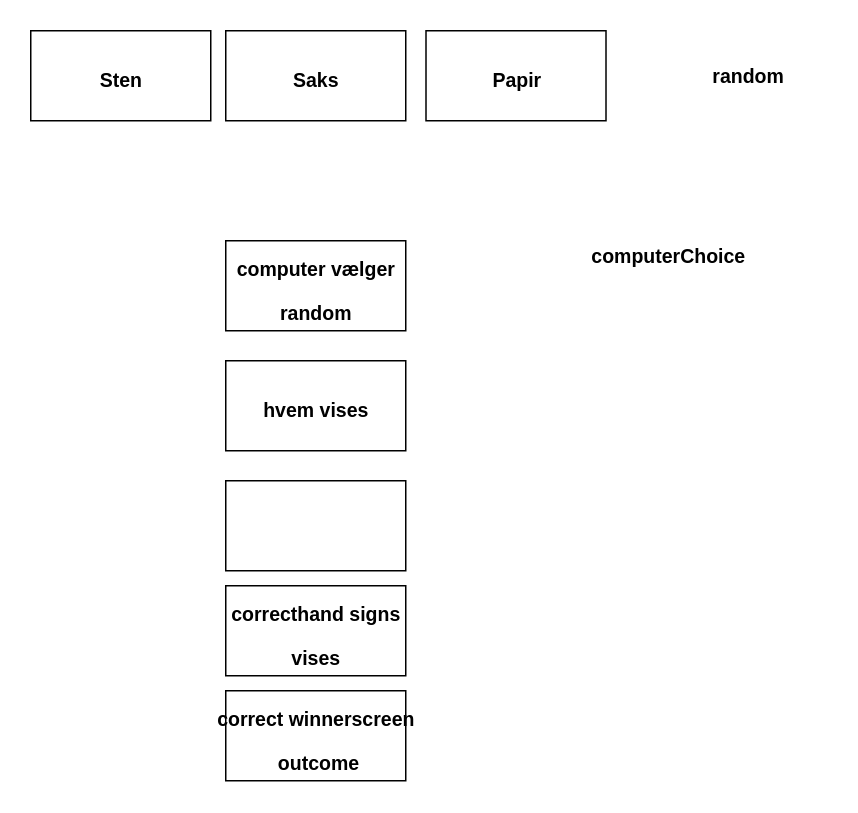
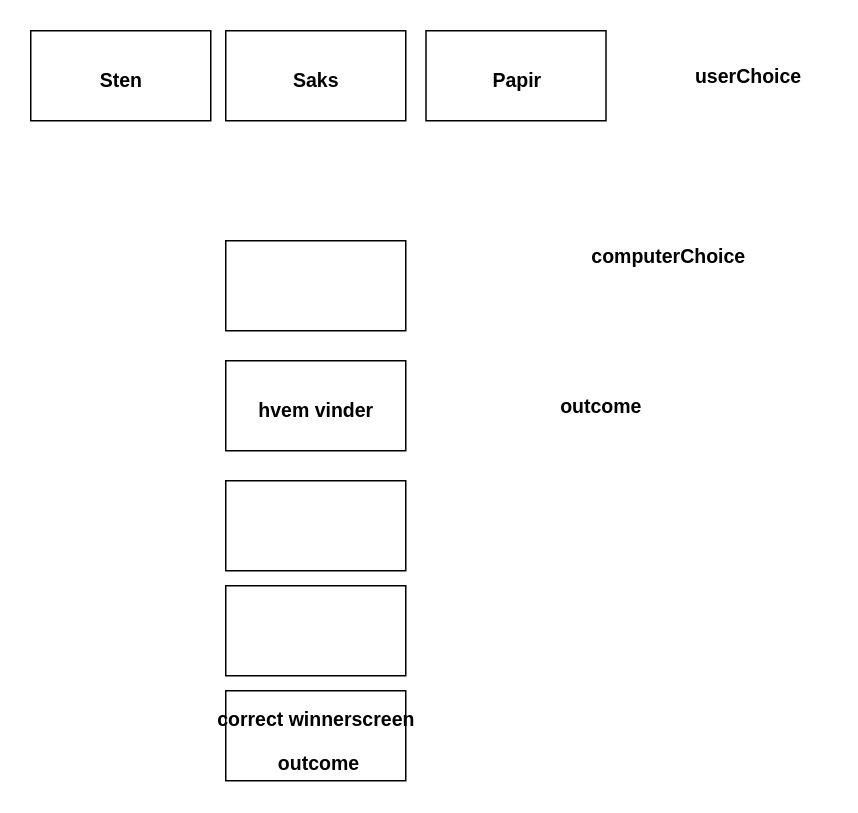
  <mxCell id="0" />
  <mxCell id="1" parent="0" />
  <mxCell id="2" value="" style="rounded=0;whiteSpace=wrap;html=1;" vertex="1" parent="1"><mxGeometry x="20" y="20" width="120" height="60" as="geometry" /></mxCell>
  <mxCell id="3" value="" style="rounded=0;whiteSpace=wrap;html=1;" vertex="1" parent="1"><mxGeometry x="150" y="20" width="120" height="60" as="geometry" /></mxCell>
  <mxCell id="4" value="" style="rounded=0;whiteSpace=wrap;html=1;" vertex="1" parent="1"><mxGeometry x="283.5" y="20" width="120" height="60" as="geometry" /></mxCell>
  <mxCell id="5" value="&lt;span style=&quot;font-size: 13px;&quot;&gt;Sten&lt;/span&gt;" style="text;strokeColor=none;fillColor=none;html=1;fontSize=24;fontStyle=1;verticalAlign=middle;align=center;" vertex="1" parent="1"><mxGeometry x="30" y="30" width="100" height="40" as="geometry" /></mxCell>
  <mxCell id="6" value="&lt;span style=&quot;font-size: 13px;&quot;&gt;Saks&lt;/span&gt;" style="text;strokeColor=none;fillColor=none;html=1;fontSize=24;fontStyle=1;verticalAlign=middle;align=center;" vertex="1" parent="1"><mxGeometry x="160" y="30" width="100" height="40" as="geometry" /></mxCell>
  <mxCell id="7" value="&lt;span style=&quot;font-size: 13px;&quot;&gt;Papir&lt;/span&gt;" style="text;strokeColor=none;fillColor=none;html=1;fontSize=24;fontStyle=1;verticalAlign=middle;align=center;" vertex="1" parent="1"><mxGeometry x="294" y="30" width="100" height="40" as="geometry" /></mxCell>
  <mxCell id="8" value="" style="rounded=0;whiteSpace=wrap;html=1;fontSize=13;" vertex="1" parent="1"><mxGeometry x="150" y="160" width="120" height="60" as="geometry" /></mxCell>
- <mxCell id="9" value="&lt;span style=&quot;font-size: 13px;&quot;&gt;computer vælger&lt;br&gt;random&lt;/span&gt;" style="text;strokeColor=none;fillColor=none;html=1;fontSize=24;fontStyle=1;verticalAlign=middle;align=center;" vertex="1" parent="1"><mxGeometry x="160" y="170" width="100" height="40" as="geometry" /></mxCell>
  <mxCell id="10" value="" style="rounded=0;whiteSpace=wrap;html=1;fontSize=13;" vertex="1" parent="1"><mxGeometry x="150" y="240" width="120" height="60" as="geometry" /></mxCell>
- <mxCell id="11" value="&lt;span style=&quot;font-size: 13px;&quot;&gt;hvem vises&lt;/span&gt;" style="text;strokeColor=none;fillColor=none;html=1;fontSize=24;fontStyle=1;verticalAlign=middle;align=center;" vertex="1" parent="1"><mxGeometry x="160" y="250" width="100" height="40" as="geometry" /></mxCell>
+ <mxCell id="11" value="&lt;span style=&quot;font-size: 13px;&quot;&gt;hvem vinder&lt;/span&gt;" style="text;strokeColor=none;fillColor=none;html=1;fontSize=24;fontStyle=1;verticalAlign=middle;align=center;" vertex="1" parent="1"><mxGeometry x="160" y="250" width="100" height="40" as="geometry" /></mxCell>
  <mxCell id="12" value="" style="rounded=0;whiteSpace=wrap;html=1;fontSize=13;" vertex="1" parent="1"><mxGeometry x="150" y="320" width="120" height="60" as="geometry" /></mxCell>
  <mxCell id="13" value="" style="rounded=0;whiteSpace=wrap;html=1;fontSize=13;" vertex="1" parent="1"><mxGeometry x="150" y="390" width="120" height="60" as="geometry" /></mxCell>
- <mxCell id="14" value="&lt;span style=&quot;font-size: 13px;&quot;&gt;correcthand signs &lt;br&gt;vises&lt;/span&gt;" style="text;strokeColor=none;fillColor=none;html=1;fontSize=24;fontStyle=1;verticalAlign=middle;align=center;" vertex="1" parent="1"><mxGeometry x="160" y="400" width="100" height="40" as="geometry" /></mxCell>
  <mxCell id="15" value="" style="rounded=0;whiteSpace=wrap;html=1;fontSize=13;" vertex="1" parent="1"><mxGeometry x="150" y="460" width="120" height="60" as="geometry" /></mxCell>
  <mxCell id="16" value="&lt;span style=&quot;font-size: 13px;&quot;&gt;correct winnerscreen&lt;br&gt;&amp;nbsp;outcome&lt;/span&gt;" style="text;strokeColor=none;fillColor=none;html=1;fontSize=24;fontStyle=1;verticalAlign=middle;align=center;" vertex="1" parent="1"><mxGeometry x="160" y="470" width="100" height="40" as="geometry" /></mxCell>
- <mxCell id="17" value="random&amp;nbsp;" style="text;strokeColor=none;fillColor=none;html=1;fontSize=13;fontStyle=1;verticalAlign=middle;align=center;" vertex="1" parent="1"><mxGeometry x="450" y="30" width="100" height="40" as="geometry" /></mxCell>
+ <mxCell id="17" value="userChoice&amp;nbsp;" style="text;strokeColor=none;fillColor=none;html=1;fontSize=13;fontStyle=1;verticalAlign=middle;align=center;" vertex="1" parent="1"><mxGeometry x="450" y="30" width="100" height="40" as="geometry" /></mxCell>
+ <mxCell id="18" value="outcome" style="text;strokeColor=none;fillColor=none;html=1;fontSize=13;fontStyle=1;verticalAlign=middle;align=center;" vertex="1" parent="1"><mxGeometry x="350" y="250" width="100" height="40" as="geometry" /></mxCell>
  <mxCell id="19" value="computerChoice" style="text;strokeColor=none;fillColor=none;html=1;fontSize=13;fontStyle=1;verticalAlign=middle;align=center;" vertex="1" parent="1"><mxGeometry x="395" y="150" width="100" height="40" as="geometry" /></mxCell>
